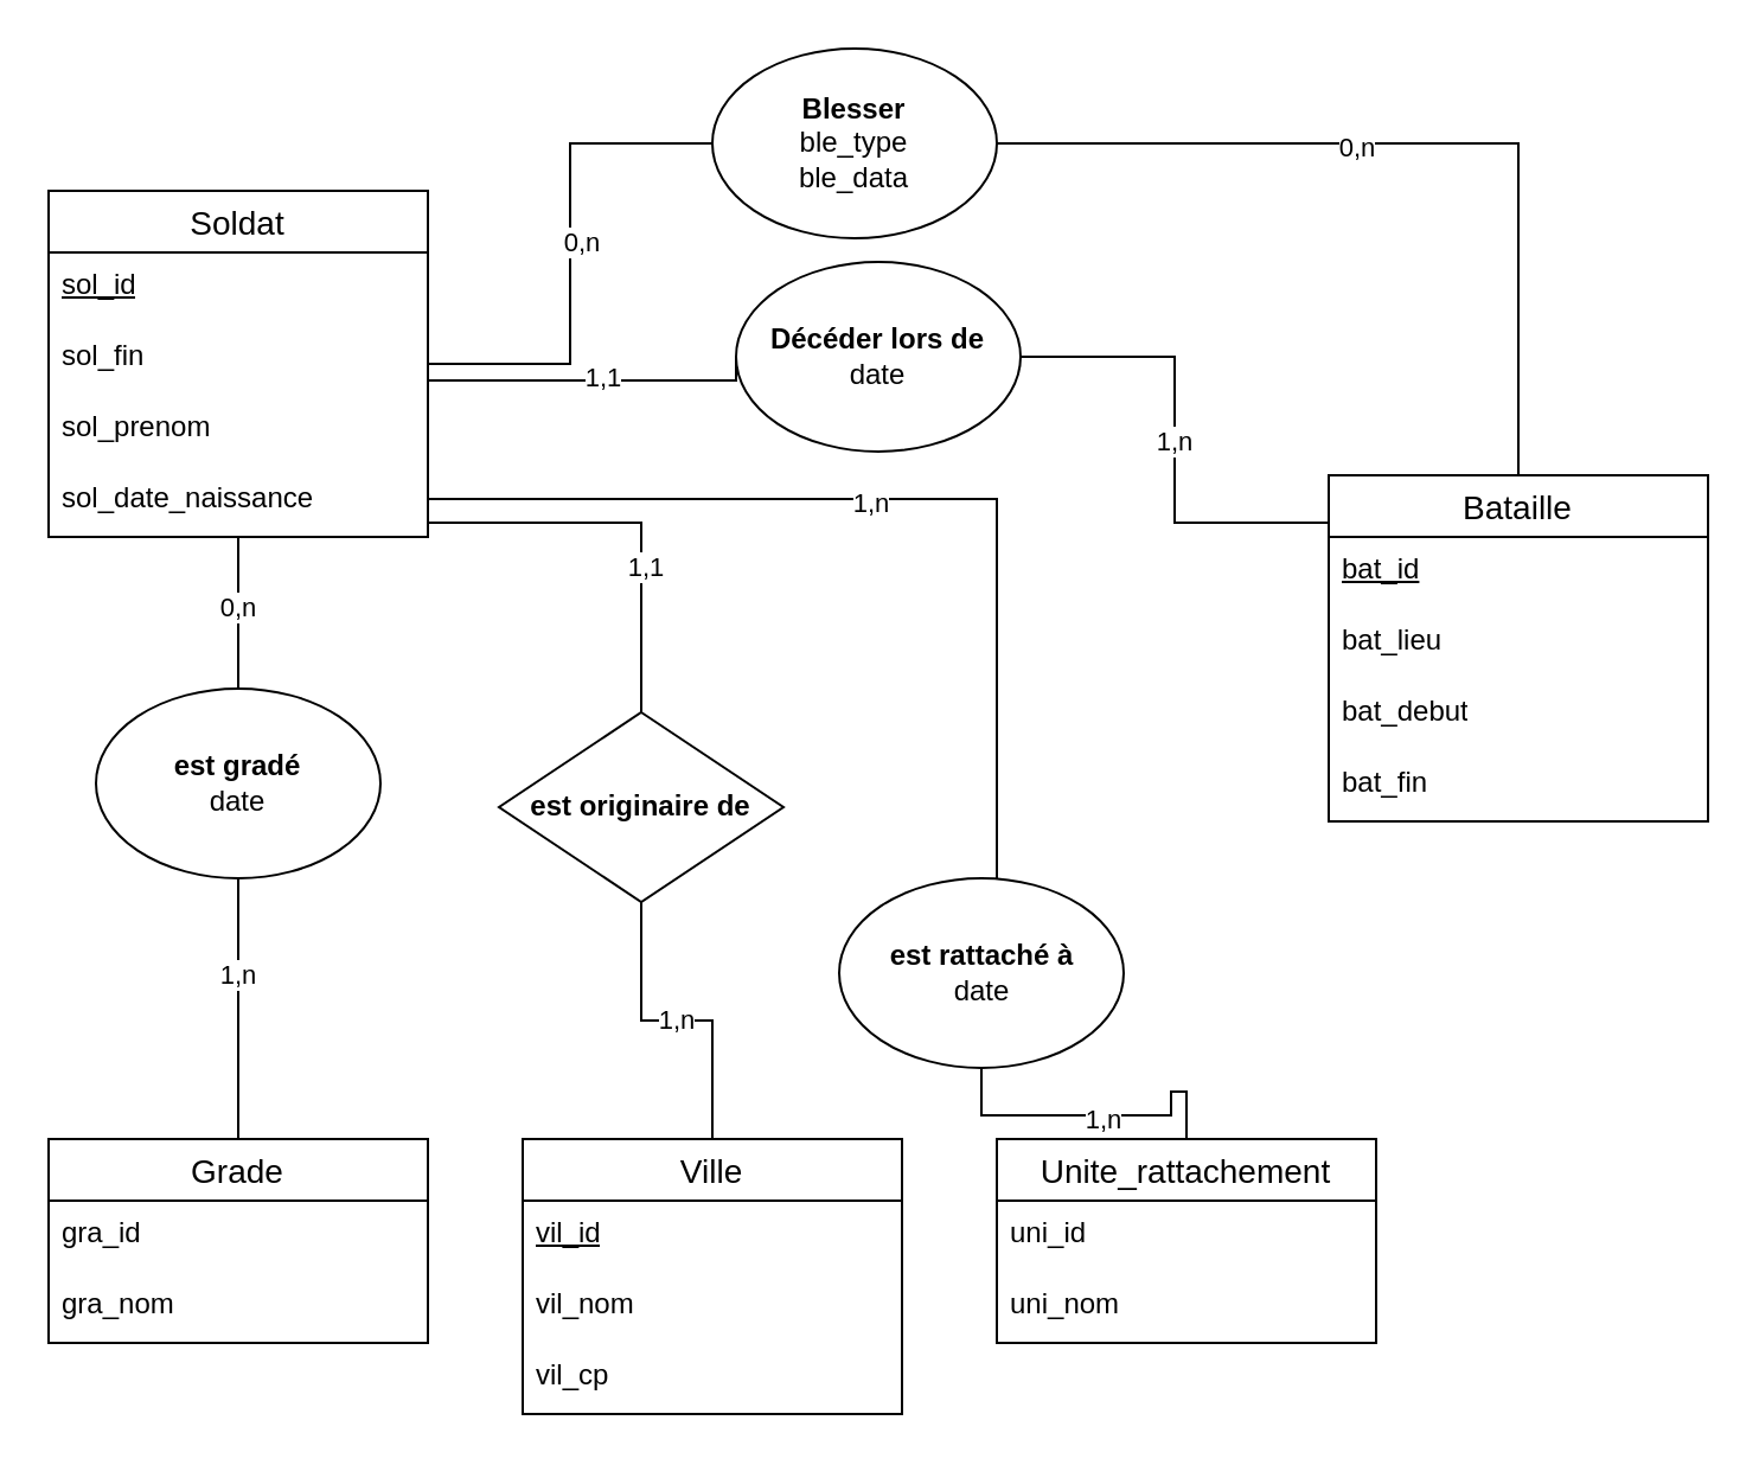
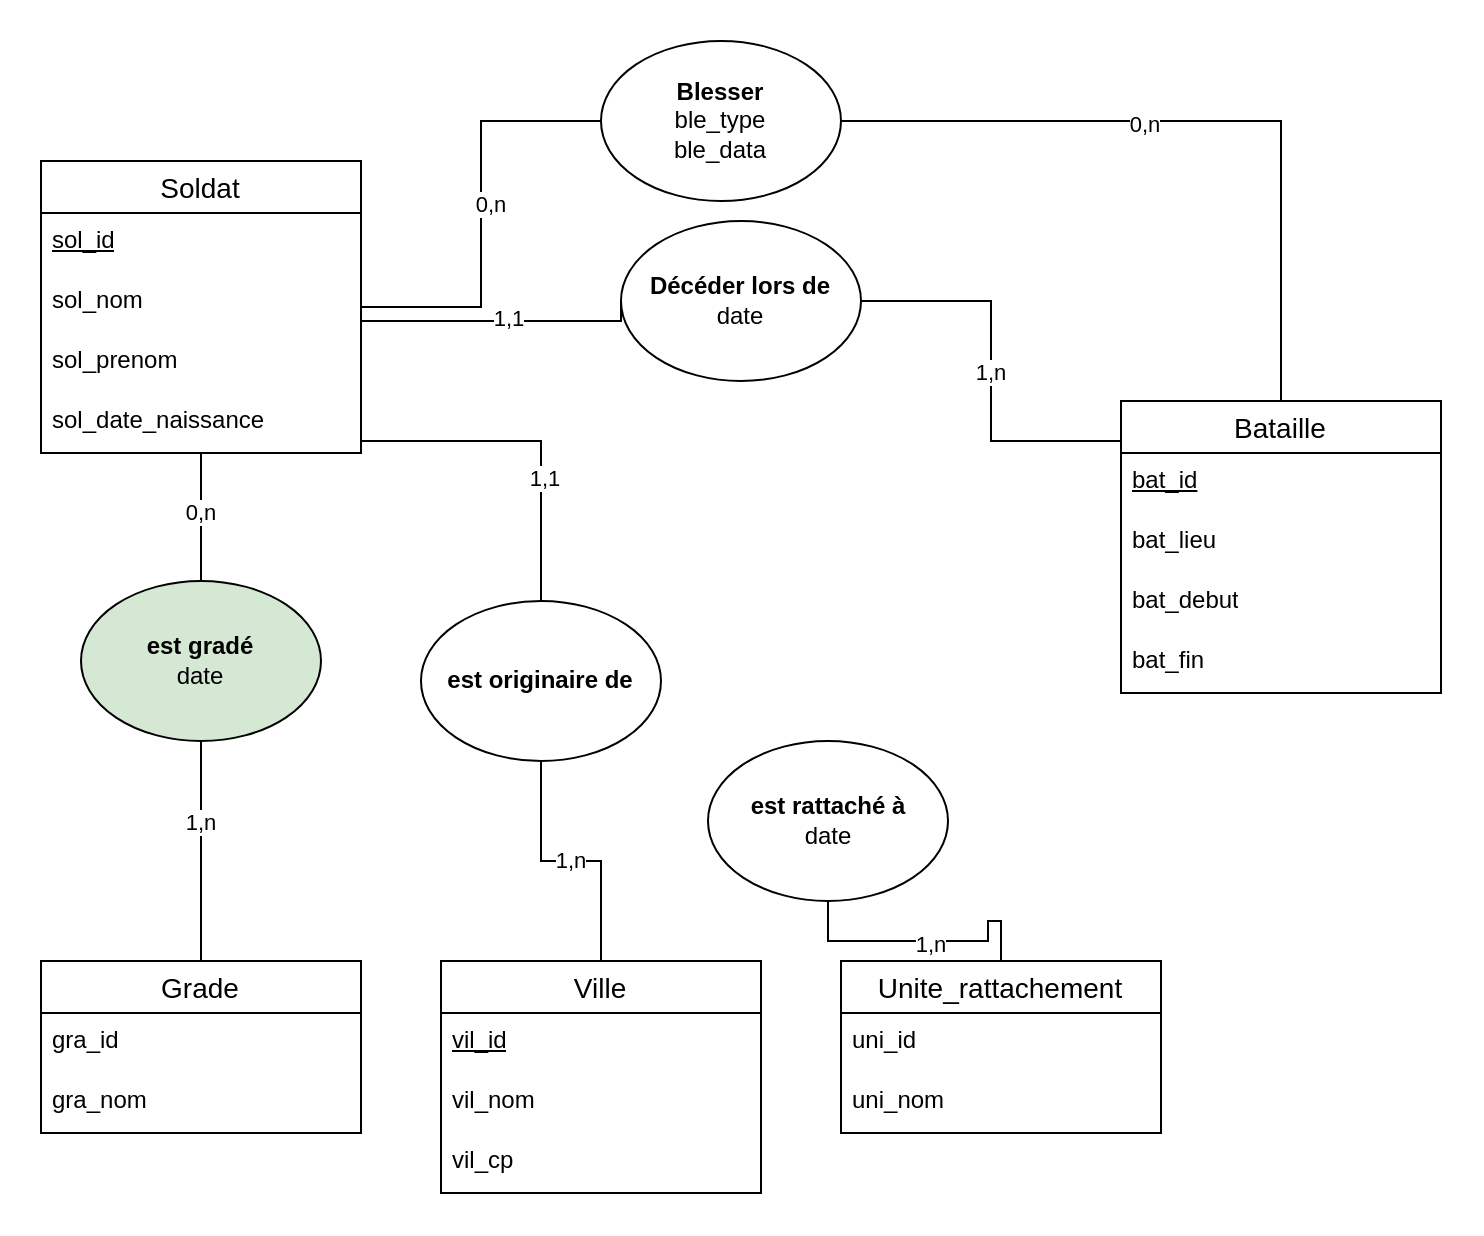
  <mxCell id="0" />
  <mxCell id="1" parent="0" />
  <mxCell id="2" style="edgeStyle=orthogonalEdgeStyle;rounded=0;orthogonalLoop=1;jettySize=auto;html=1;entryX=0.5;entryY=0;entryDx=0;entryDy=0;endArrow=none;startFill=0;" edge="1" parent="1" source="10" target="37"><mxGeometry relative="1" as="geometry" /></mxCell>
  <mxCell id="3" value="0,n" style="edgeLabel;html=1;align=center;verticalAlign=middle;resizable=0;points=[];" vertex="1" connectable="0" parent="2"><mxGeometry x="-0.081" y="-1" relative="1" as="geometry"><mxPoint as="offset" /></mxGeometry></mxCell>
- <mxCell id="4" style="edgeStyle=orthogonalEdgeStyle;rounded=0;orthogonalLoop=1;jettySize=auto;html=1;endArrow=none;startFill=0;" edge="1" parent="1" source="10" target="40"><mxGeometry relative="1" as="geometry"><Array as="points"><mxPoint x="420" y="210" /></Array></mxGeometry></mxCell>
- <mxCell id="5" value="1,n" style="edgeLabel;html=1;align=center;verticalAlign=middle;resizable=0;points=[];" vertex="1" connectable="0" parent="4"><mxGeometry x="-0.072" y="-1" relative="1" as="geometry"><mxPoint as="offset" /></mxGeometry></mxCell>
  <mxCell id="6" style="edgeStyle=orthogonalEdgeStyle;rounded=0;orthogonalLoop=1;jettySize=auto;html=1;endArrow=none;startFill=0;" edge="1" parent="1" source="10" target="43"><mxGeometry relative="1" as="geometry" /></mxCell>
  <mxCell id="7" value="0,n" style="edgeLabel;html=1;align=center;verticalAlign=middle;resizable=0;points=[];" vertex="1" connectable="0" parent="6"><mxGeometry x="0.052" y="-4" relative="1" as="geometry"><mxPoint as="offset" /></mxGeometry></mxCell>
  <mxCell id="8" style="edgeStyle=orthogonalEdgeStyle;rounded=0;orthogonalLoop=1;jettySize=auto;html=1;entryX=0.5;entryY=0;entryDx=0;entryDy=0;endArrow=none;startFill=0;" edge="1" parent="1" source="10" target="46"><mxGeometry relative="1" as="geometry"><Array as="points"><mxPoint x="270" y="220" /></Array></mxGeometry></mxCell>
  <mxCell id="9" value="1,1" style="edgeLabel;html=1;align=center;verticalAlign=middle;resizable=0;points=[];" vertex="1" connectable="0" parent="8"><mxGeometry x="0.271" y="1" relative="1" as="geometry"><mxPoint as="offset" /></mxGeometry></mxCell>
  <mxCell id="10" value="Soldat" style="swimlane;fontStyle=0;childLayout=stackLayout;horizontal=1;startSize=26;horizontalStack=0;resizeParent=1;resizeParentMax=0;resizeLast=0;collapsible=1;marginBottom=0;align=center;fontSize=14;" vertex="1" parent="1"><mxGeometry x="20" y="80" width="160" height="146" as="geometry" /></mxCell>
  <mxCell id="11" value="&lt;u&gt;sol_id&lt;/u&gt;" style="text;strokeColor=none;fillColor=none;spacingLeft=4;spacingRight=4;overflow=hidden;rotatable=0;points=[[0,0.5],[1,0.5]];portConstraint=eastwest;fontSize=12;whiteSpace=wrap;html=1;" vertex="1" parent="10"><mxGeometry y="26" width="160" height="30" as="geometry" /></mxCell>
- <mxCell id="12" value="sol_fin" style="text;strokeColor=none;fillColor=none;spacingLeft=4;spacingRight=4;overflow=hidden;rotatable=0;points=[[0,0.5],[1,0.5]];portConstraint=eastwest;fontSize=12;whiteSpace=wrap;html=1;" vertex="1" parent="10"><mxGeometry y="56" width="160" height="30" as="geometry" /></mxCell>
+ <mxCell id="12" value="sol_nom" style="text;strokeColor=none;fillColor=none;spacingLeft=4;spacingRight=4;overflow=hidden;rotatable=0;points=[[0,0.5],[1,0.5]];portConstraint=eastwest;fontSize=12;whiteSpace=wrap;html=1;" vertex="1" parent="10"><mxGeometry y="56" width="160" height="30" as="geometry" /></mxCell>
  <mxCell id="13" value="sol_prenom" style="text;strokeColor=none;fillColor=none;spacingLeft=4;spacingRight=4;overflow=hidden;rotatable=0;points=[[0,0.5],[1,0.5]];portConstraint=eastwest;fontSize=12;whiteSpace=wrap;html=1;" vertex="1" parent="10"><mxGeometry y="86" width="160" height="30" as="geometry" /></mxCell>
  <mxCell id="14" value="sol_date_naissance" style="text;strokeColor=none;fillColor=none;spacingLeft=4;spacingRight=4;overflow=hidden;rotatable=0;points=[[0,0.5],[1,0.5]];portConstraint=eastwest;fontSize=12;whiteSpace=wrap;html=1;" vertex="1" parent="10"><mxGeometry y="116" width="160" height="30" as="geometry" /></mxCell>
  <mxCell id="15" value="Bataille" style="swimlane;fontStyle=0;childLayout=stackLayout;horizontal=1;startSize=26;horizontalStack=0;resizeParent=1;resizeParentMax=0;resizeLast=0;collapsible=1;marginBottom=0;align=center;fontSize=14;" vertex="1" parent="1"><mxGeometry x="560" y="200" width="160" height="146" as="geometry" /></mxCell>
  <mxCell id="16" value="&lt;u&gt;bat_id&lt;/u&gt;" style="text;strokeColor=none;fillColor=none;spacingLeft=4;spacingRight=4;overflow=hidden;rotatable=0;points=[[0,0.5],[1,0.5]];portConstraint=eastwest;fontSize=12;whiteSpace=wrap;html=1;" vertex="1" parent="15"><mxGeometry y="26" width="160" height="30" as="geometry" /></mxCell>
  <mxCell id="17" value="bat_lieu" style="text;strokeColor=none;fillColor=none;spacingLeft=4;spacingRight=4;overflow=hidden;rotatable=0;points=[[0,0.5],[1,0.5]];portConstraint=eastwest;fontSize=12;whiteSpace=wrap;html=1;" vertex="1" parent="15"><mxGeometry y="56" width="160" height="30" as="geometry" /></mxCell>
  <mxCell id="18" value="bat_debut" style="text;strokeColor=none;fillColor=none;spacingLeft=4;spacingRight=4;overflow=hidden;rotatable=0;points=[[0,0.5],[1,0.5]];portConstraint=eastwest;fontSize=12;whiteSpace=wrap;html=1;" vertex="1" parent="15"><mxGeometry y="86" width="160" height="30" as="geometry" /></mxCell>
  <mxCell id="19" value="bat_fin" style="text;strokeColor=none;fillColor=none;spacingLeft=4;spacingRight=4;overflow=hidden;rotatable=0;points=[[0,0.5],[1,0.5]];portConstraint=eastwest;fontSize=12;whiteSpace=wrap;html=1;" vertex="1" parent="15"><mxGeometry y="116" width="160" height="30" as="geometry" /></mxCell>
  <mxCell id="20" value="Ville" style="swimlane;fontStyle=0;childLayout=stackLayout;horizontal=1;startSize=26;horizontalStack=0;resizeParent=1;resizeParentMax=0;resizeLast=0;collapsible=1;marginBottom=0;align=center;fontSize=14;" vertex="1" parent="1"><mxGeometry x="220" y="480" width="160" height="116" as="geometry" /></mxCell>
  <mxCell id="21" value="&lt;u&gt;vil_id&lt;/u&gt;" style="text;strokeColor=none;fillColor=none;spacingLeft=4;spacingRight=4;overflow=hidden;rotatable=0;points=[[0,0.5],[1,0.5]];portConstraint=eastwest;fontSize=12;whiteSpace=wrap;html=1;" vertex="1" parent="20"><mxGeometry y="26" width="160" height="30" as="geometry" /></mxCell>
  <mxCell id="22" value="vil_nom" style="text;strokeColor=none;fillColor=none;spacingLeft=4;spacingRight=4;overflow=hidden;rotatable=0;points=[[0,0.5],[1,0.5]];portConstraint=eastwest;fontSize=12;whiteSpace=wrap;html=1;" vertex="1" parent="20"><mxGeometry y="56" width="160" height="30" as="geometry" /></mxCell>
  <mxCell id="23" value="vil_cp" style="text;strokeColor=none;fillColor=none;spacingLeft=4;spacingRight=4;overflow=hidden;rotatable=0;points=[[0,0.5],[1,0.5]];portConstraint=eastwest;fontSize=12;whiteSpace=wrap;html=1;" vertex="1" parent="20"><mxGeometry y="86" width="160" height="30" as="geometry" /></mxCell>
  <mxCell id="24" value="Grade" style="swimlane;fontStyle=0;childLayout=stackLayout;horizontal=1;startSize=26;horizontalStack=0;resizeParent=1;resizeParentMax=0;resizeLast=0;collapsible=1;marginBottom=0;align=center;fontSize=14;" vertex="1" parent="1"><mxGeometry x="20" y="480" width="160" height="86" as="geometry" /></mxCell>
  <mxCell id="25" value="gra_id" style="text;strokeColor=none;fillColor=none;spacingLeft=4;spacingRight=4;overflow=hidden;rotatable=0;points=[[0,0.5],[1,0.5]];portConstraint=eastwest;fontSize=12;whiteSpace=wrap;html=1;" vertex="1" parent="24"><mxGeometry y="26" width="160" height="30" as="geometry" /></mxCell>
  <mxCell id="26" value="gra_nom" style="text;strokeColor=none;fillColor=none;spacingLeft=4;spacingRight=4;overflow=hidden;rotatable=0;points=[[0,0.5],[1,0.5]];portConstraint=eastwest;fontSize=12;whiteSpace=wrap;html=1;" vertex="1" parent="24"><mxGeometry y="56" width="160" height="30" as="geometry" /></mxCell>
  <mxCell id="27" value="Unite_rattachement" style="swimlane;fontStyle=0;childLayout=stackLayout;horizontal=1;startSize=26;horizontalStack=0;resizeParent=1;resizeParentMax=0;resizeLast=0;collapsible=1;marginBottom=0;align=center;fontSize=14;" vertex="1" parent="1"><mxGeometry x="420" y="480" width="160" height="86" as="geometry" /></mxCell>
  <mxCell id="28" value="uni_id" style="text;strokeColor=none;fillColor=none;spacingLeft=4;spacingRight=4;overflow=hidden;rotatable=0;points=[[0,0.5],[1,0.5]];portConstraint=eastwest;fontSize=12;whiteSpace=wrap;html=1;" vertex="1" parent="27"><mxGeometry y="26" width="160" height="30" as="geometry" /></mxCell>
  <mxCell id="29" value="uni_nom" style="text;strokeColor=none;fillColor=none;spacingLeft=4;spacingRight=4;overflow=hidden;rotatable=0;points=[[0,0.5],[1,0.5]];portConstraint=eastwest;fontSize=12;whiteSpace=wrap;html=1;" vertex="1" parent="27"><mxGeometry y="56" width="160" height="30" as="geometry" /></mxCell>
  <mxCell id="30" value="&lt;b&gt;Décéder lors de&lt;/b&gt;&lt;div&gt;date&lt;/div&gt;" style="ellipse;whiteSpace=wrap;html=1;" vertex="1" parent="1"><mxGeometry x="310" y="110" width="120" height="80" as="geometry" /></mxCell>
  <mxCell id="31" style="edgeStyle=orthogonalEdgeStyle;rounded=0;orthogonalLoop=1;jettySize=auto;html=1;entryX=0;entryY=0.5;entryDx=0;entryDy=0;endArrow=none;startFill=0;" edge="1" parent="1" source="12" target="30"><mxGeometry relative="1" as="geometry"><Array as="points"><mxPoint x="230" y="160" /><mxPoint x="230" y="160" /></Array></mxGeometry></mxCell>
  <mxCell id="32" value="1,1" style="edgeLabel;html=1;align=center;verticalAlign=middle;resizable=0;points=[];" vertex="1" connectable="0" parent="31"><mxGeometry x="0.036" y="2" relative="1" as="geometry"><mxPoint as="offset" /></mxGeometry></mxCell>
  <mxCell id="33" style="edgeStyle=orthogonalEdgeStyle;rounded=0;orthogonalLoop=1;jettySize=auto;html=1;entryX=0;entryY=0.137;entryDx=0;entryDy=0;entryPerimeter=0;endArrow=none;startFill=0;" edge="1" parent="1" source="30" target="15"><mxGeometry relative="1" as="geometry" /></mxCell>
  <mxCell id="34" value="1,n" style="edgeLabel;html=1;align=center;verticalAlign=middle;resizable=0;points=[];" vertex="1" connectable="0" parent="33"><mxGeometry y="-1" relative="1" as="geometry"><mxPoint as="offset" /></mxGeometry></mxCell>
  <mxCell id="35" style="edgeStyle=orthogonalEdgeStyle;rounded=0;orthogonalLoop=1;jettySize=auto;html=1;entryX=0.5;entryY=0;entryDx=0;entryDy=0;endArrow=none;startFill=0;" edge="1" parent="1" source="37" target="24"><mxGeometry relative="1" as="geometry" /></mxCell>
  <mxCell id="36" value="1,n" style="edgeLabel;html=1;align=center;verticalAlign=middle;resizable=0;points=[];" vertex="1" connectable="0" parent="35"><mxGeometry x="-0.267" y="-1" relative="1" as="geometry"><mxPoint as="offset" /></mxGeometry></mxCell>
- <mxCell id="37" value="&lt;b&gt;est gradé&lt;/b&gt;&lt;div&gt;date&lt;/div&gt;" style="ellipse;whiteSpace=wrap;html=1;" vertex="1" parent="1"><mxGeometry x="40" y="290" width="120" height="80" as="geometry" /></mxCell>
+ <mxCell id="37" value="&lt;b&gt;est gradé&lt;/b&gt;&lt;div&gt;date&lt;/div&gt;" style="ellipse;whiteSpace=wrap;html=1;fillColor=#d5e8d4;" vertex="1" parent="1"><mxGeometry x="40" y="290" width="120" height="80" as="geometry" /></mxCell>
  <mxCell id="38" style="edgeStyle=orthogonalEdgeStyle;rounded=0;orthogonalLoop=1;jettySize=auto;html=1;entryX=0.5;entryY=0;entryDx=0;entryDy=0;endArrow=none;startFill=0;" edge="1" parent="1" source="40" target="27"><mxGeometry relative="1" as="geometry" /></mxCell>
  <mxCell id="39" value="1,n" style="edgeLabel;html=1;align=center;verticalAlign=middle;resizable=0;points=[];" vertex="1" connectable="0" parent="38"><mxGeometry x="0.046" y="-1" relative="1" as="geometry"><mxPoint as="offset" /></mxGeometry></mxCell>
  <mxCell id="40" value="&lt;b&gt;est rattaché à&lt;/b&gt;&lt;div&gt;date&lt;/div&gt;" style="ellipse;whiteSpace=wrap;html=1;" vertex="1" parent="1"><mxGeometry x="353.5" y="370" width="120" height="80" as="geometry" /></mxCell>
  <mxCell id="41" style="edgeStyle=orthogonalEdgeStyle;rounded=0;orthogonalLoop=1;jettySize=auto;html=1;entryX=0.5;entryY=0;entryDx=0;entryDy=0;endArrow=none;startFill=0;" edge="1" parent="1" source="43" target="15"><mxGeometry relative="1" as="geometry" /></mxCell>
  <mxCell id="42" value="0,n" style="edgeLabel;html=1;align=center;verticalAlign=middle;resizable=0;points=[];" vertex="1" connectable="0" parent="41"><mxGeometry x="-0.161" y="-1" relative="1" as="geometry"><mxPoint as="offset" /></mxGeometry></mxCell>
  <mxCell id="43" value="&lt;b&gt;Blesser&lt;/b&gt;&lt;div&gt;ble_type&lt;/div&gt;&lt;div&gt;ble_data&lt;/div&gt;" style="ellipse;whiteSpace=wrap;html=1;" vertex="1" parent="1"><mxGeometry x="300" y="20" width="120" height="80" as="geometry" /></mxCell>
  <mxCell id="44" style="edgeStyle=orthogonalEdgeStyle;rounded=0;orthogonalLoop=1;jettySize=auto;html=1;entryX=0.5;entryY=0;entryDx=0;entryDy=0;endArrow=none;startFill=0;" edge="1" parent="1" source="46" target="20"><mxGeometry relative="1" as="geometry" /></mxCell>
  <mxCell id="45" value="1,n" style="edgeLabel;html=1;align=center;verticalAlign=middle;resizable=0;points=[];" vertex="1" connectable="0" parent="44"><mxGeometry x="-0.015" y="1" relative="1" as="geometry"><mxPoint as="offset" /></mxGeometry></mxCell>
- <mxCell id="46" value="&lt;b&gt;est originaire de&lt;/b&gt;" style="rhombus;whiteSpace=wrap;html=1;" vertex="1" parent="1"><mxGeometry x="210" y="300" width="120" height="80" as="geometry" /></mxCell>
+ <mxCell id="46" value="&lt;b&gt;est originaire de&lt;/b&gt;" style="ellipse;whiteSpace=wrap;html=1;" vertex="1" parent="1"><mxGeometry x="210" y="300" width="120" height="80" as="geometry" /></mxCell>
